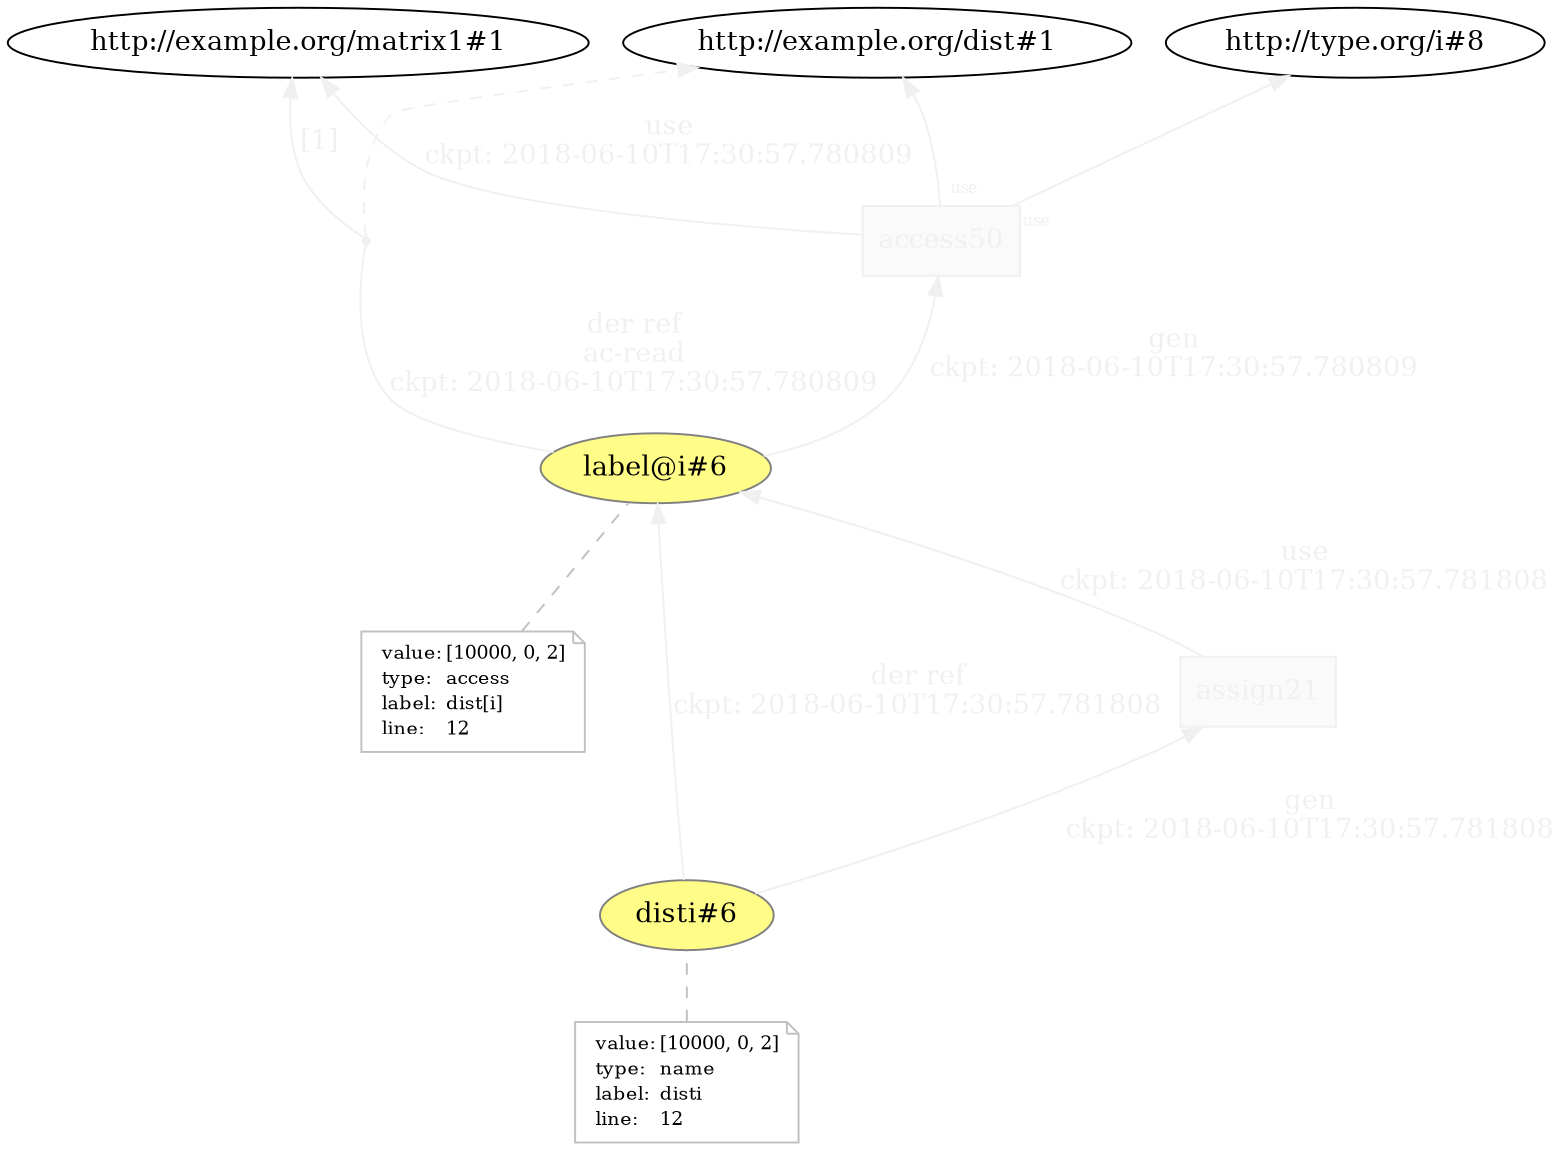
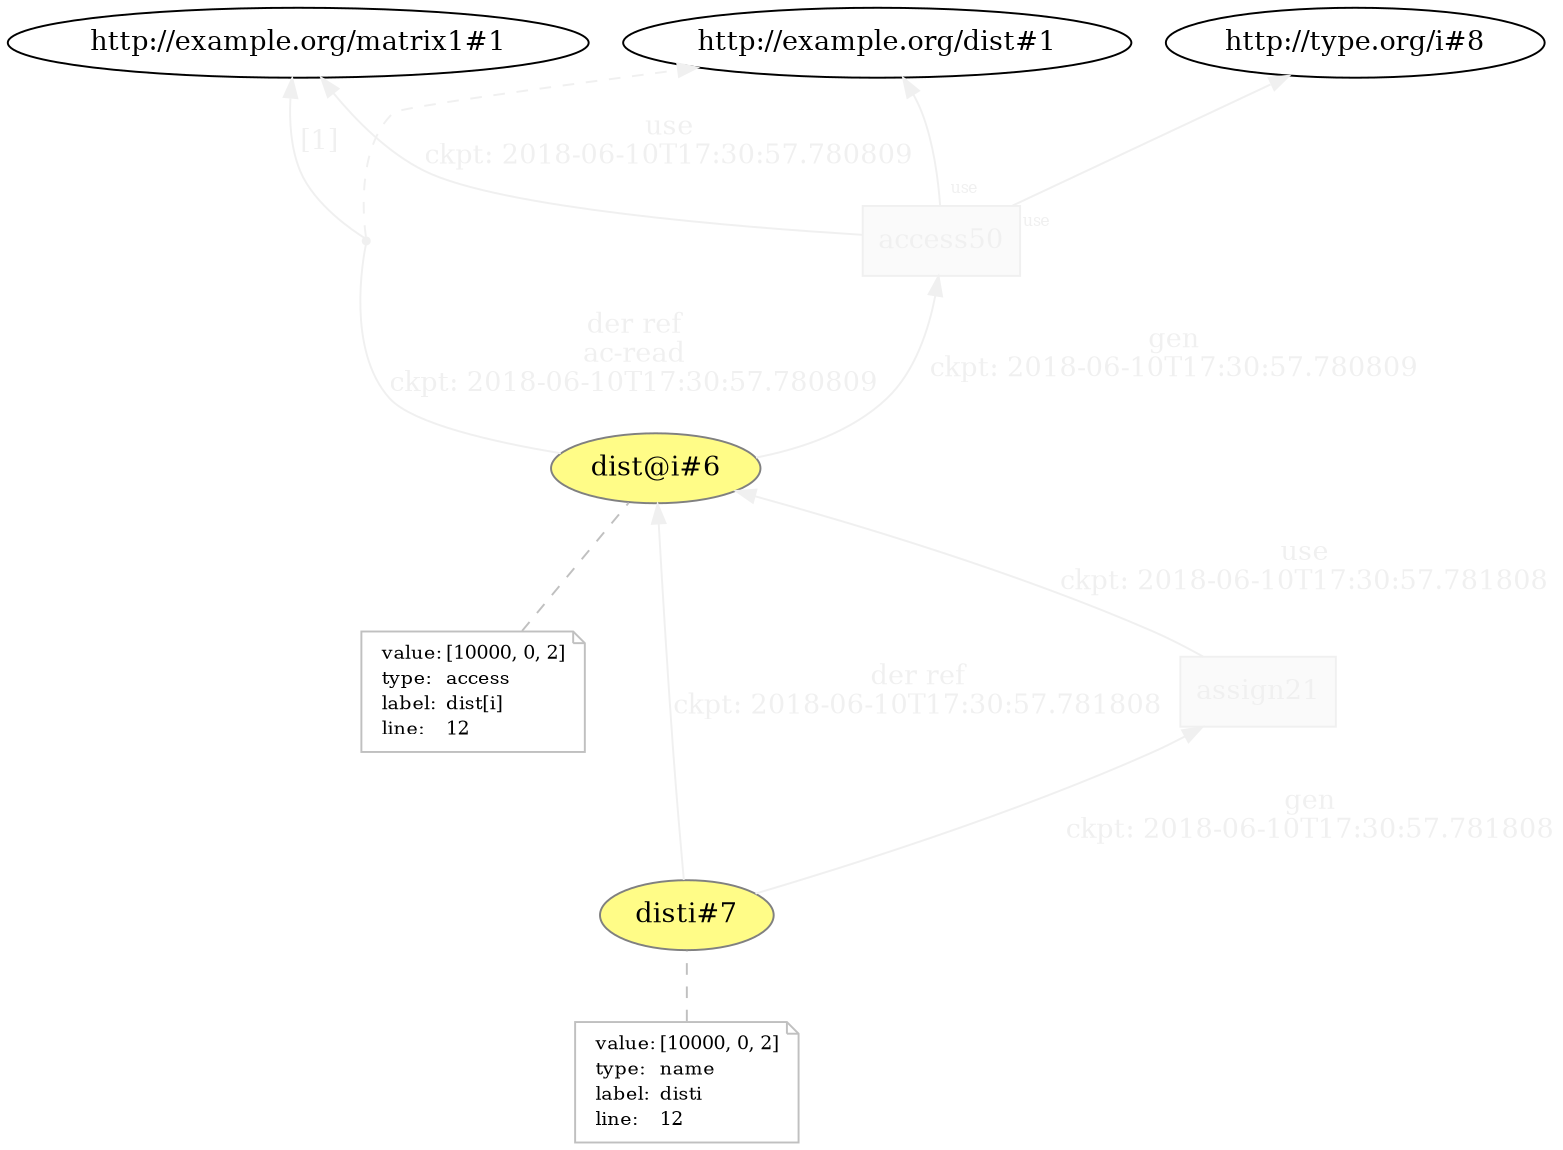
  digraph {
    rankdir=BT
    edge [angle=60.0 color="#F0F0F0" distance=1.5 fontcolor="#F0F0F0" fontsize=14 rotation=20]
-   n1 [color="#808080" fillcolor="#FFFC87" label="label@i#6" style=filled]
+   n1 [color="#808080" fillcolor="#FFFC87" label="dist@i#6" style=filled]
    n2 [color="#F0F0F0" fillcolor="#FAFAFA" fontcolor="#F0F0F0" label=access50 shape=polygon sides=4 style=filled]
    bn0 [color="#F0F0F0" fontcolor="#F0F0F0" shape=point]
    "http://example.org/dist#1"
    "http://example.org/matrix1#1"
    n6 [label="http://type.org/i#8"]
    n7 [color=gray fontcolor=black fontsize=10 label=<<TABLE cellpadding="0" border="0"> 	<TR> 	    <TD align="left">value:</TD> 	    <TD align="left">[10000, 0, 2]</TD> 	</TR> 	<TR> 	    <TD align="left">type:</TD> 	    <TD align="left">access</TD> 	</TR> 	<TR> 	    <TD align="left">label:</TD> 	    <TD align="left">dist[i]</TD> 	</TR> 	<TR> 	    <TD align="left">line:</TD> 	    <TD align="left">12</TD> 	</TR> </TABLE>> shape=note]
-   n8 [color="#808080" fillcolor="#FFFC87" label="disti#6" style=filled]
+   n8 [color="#808080" fillcolor="#FFFC87" label="disti#7" style=filled]
    n9 [color="#F0F0F0" fillcolor="#FAFAFA" fontcolor="#F0F0F0" label=assign21 shape=polygon sides=4 style=filled]
    n10 [color=gray fontcolor=black fontsize=10 label=<<TABLE cellpadding="0" border="0"> 	<TR> 	    <TD align="left">value:</TD> 	    <TD align="left">[10000, 0, 2]</TD> 	</TR> 	<TR> 	    <TD align="left">type:</TD> 	    <TD align="left">name</TD> 	</TR> 	<TR> 	    <TD align="left">label:</TD> 	    <TD align="left">disti</TD> 	</TR> 	<TR> 	    <TD align="left">line:</TD> 	    <TD align="left">12</TD> 	</TR> </TABLE>> shape=note]
    n1 -> n2 [label="gen\nckpt: 2018-06-10T17:30:57.780809"]
    n1 -> bn0 [arrowhead=none label="der ref\nac-read\nckpt: 2018-06-10T17:30:57.780809"]
    n2 -> "http://example.org/dist#1" [labelangle=60.0 labeldistance=1.5 labelfontsize=8 taillabel=use angle="" distance="" fontsize=""]
    n2 -> "http://example.org/matrix1#1" [label="use\nckpt: 2018-06-10T17:30:57.780809"]
    n2 -> n6 [labelangle=60.0 labeldistance=1.5 labelfontsize=8 taillabel=use angle="" distance="" fontsize=""]
    bn0 -> "http://example.org/dist#1" [style=dashed angle="" distance="" fontsize="" rotation=""]
    bn0 -> "http://example.org/matrix1#1" [label="[1]"]
    n7 -> n1 [arrowhead=none color=gray style=dashed angle="" distance="" fontcolor="" fontsize="" rotation=""]
    n8 -> n1 [label="der ref\nckpt: 2018-06-10T17:30:57.781808"]
    n8 -> n9 [label="gen\nckpt: 2018-06-10T17:30:57.781808"]
    n9 -> n1 [label="use\nckpt: 2018-06-10T17:30:57.781808"]
    n10 -> n8 [arrowhead=none color=gray style=dashed angle="" distance="" fontcolor="" fontsize="" rotation=""]
  }
